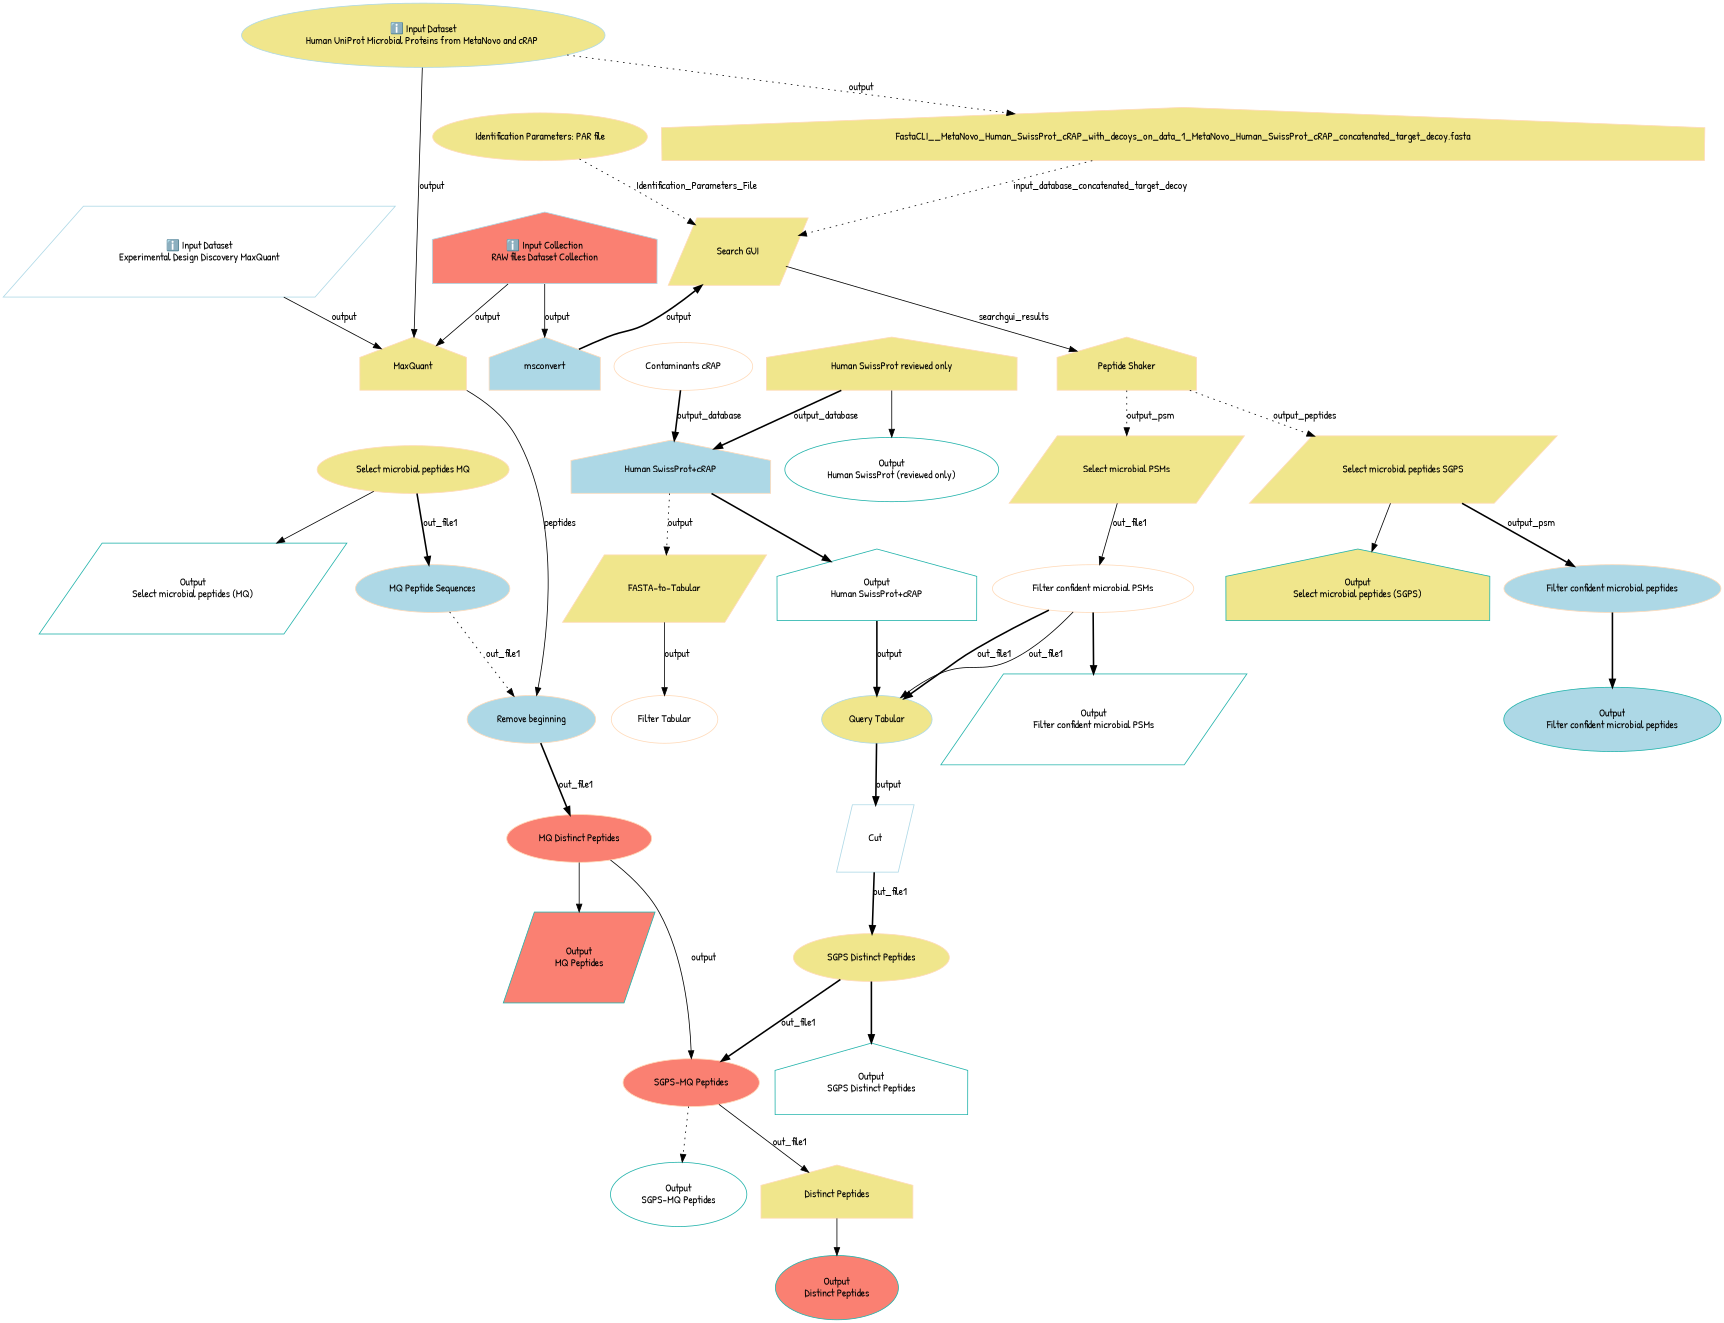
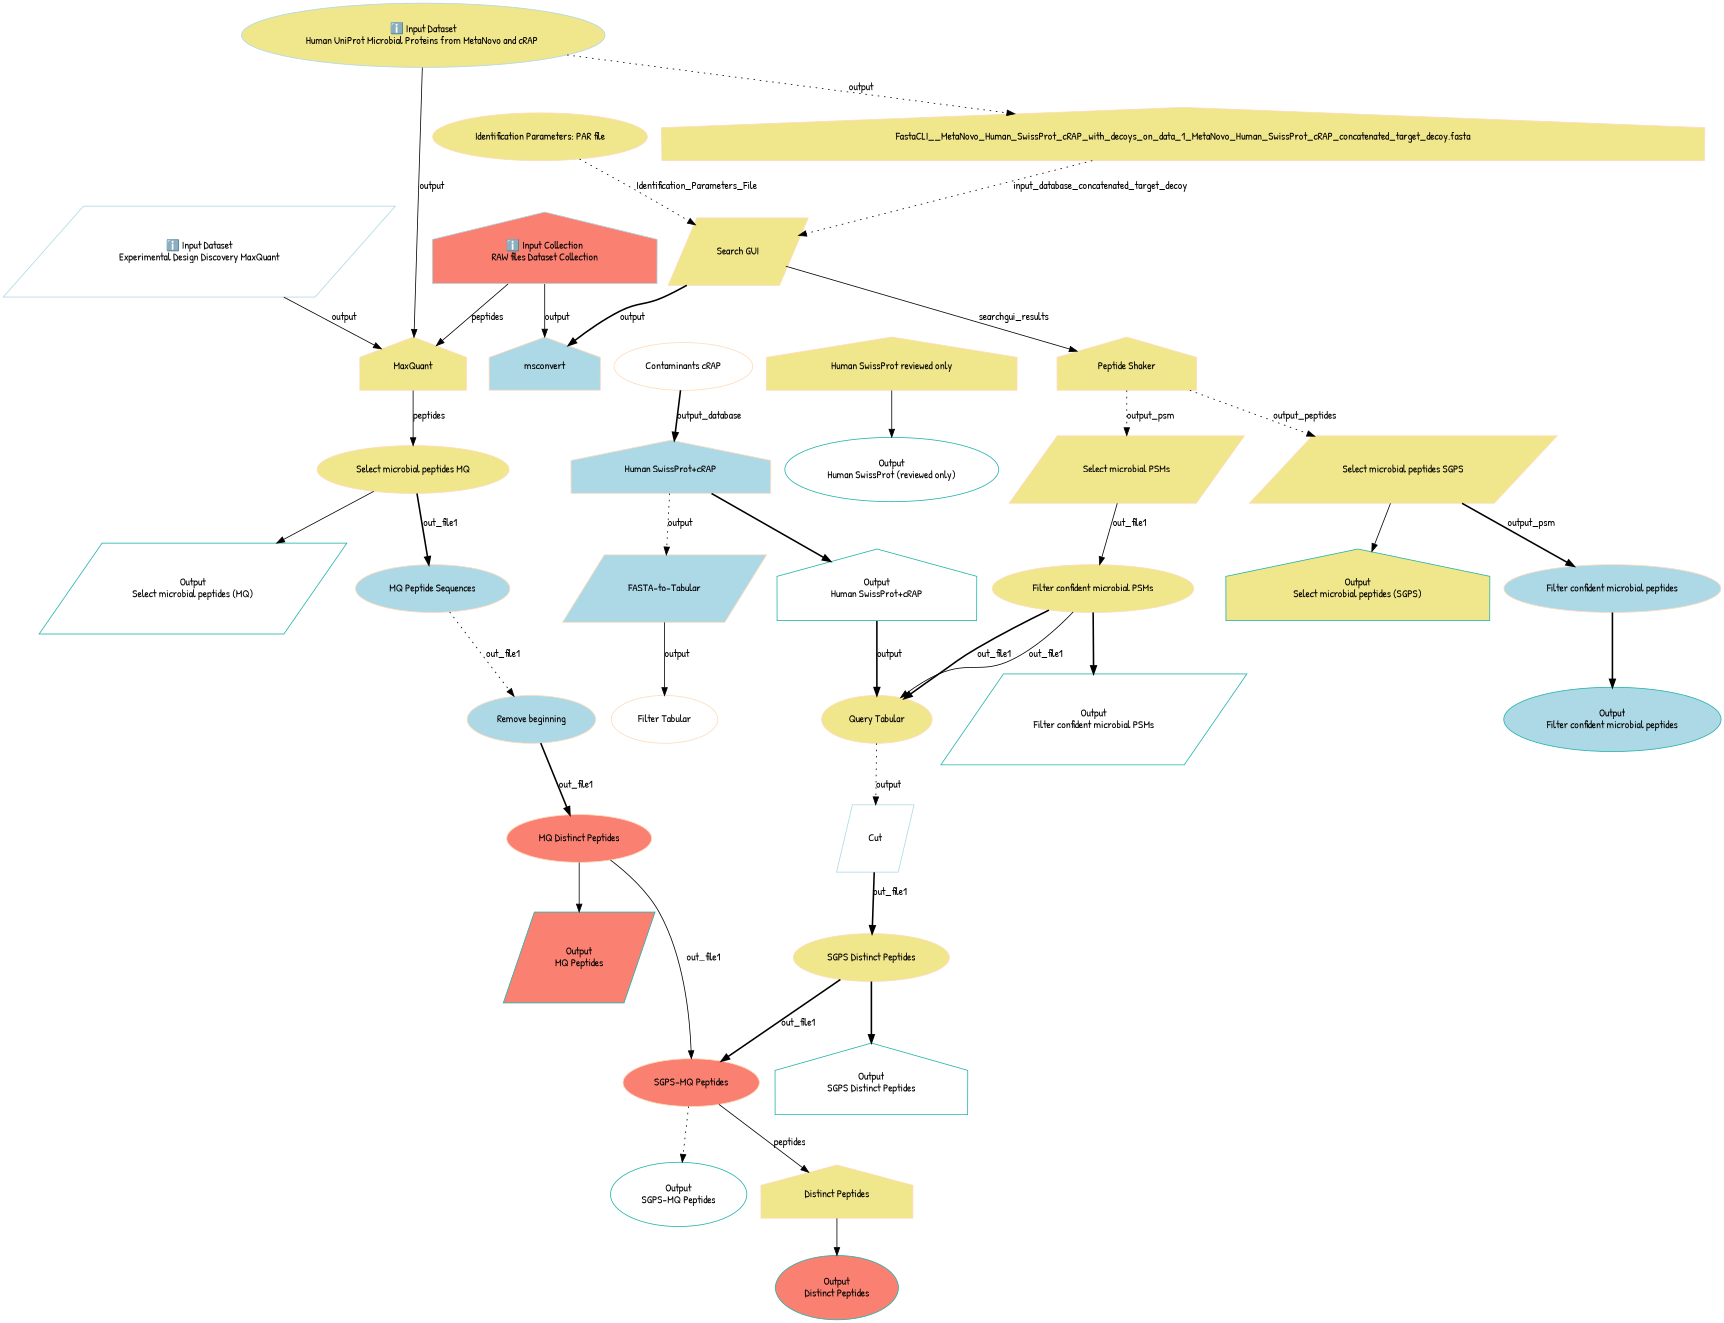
  digraph {
    fontname="Patrick Hand"
    node [color=peachpuff fillcolor=khaki fontname="Patrick Hand" margin="0.2,0.2" shape=ellipse style=filled]
    edge [fontname="Patrick Hand" style=solid]
    n1 [color=lightblue label="ℹ️ Input Dataset\nHuman UniProt Microbial Proteins from MetaNovo and cRAP "]
    n2 [label="FastaCLI__MetaNovo_Human_SwissProt_cRAP_with_decoys_on_data_1_MetaNovo_Human_SwissProt_cRAP_concatenated_target_decoy.fasta" shape=house]
    n3 [label=MaxQuant shape=house]
    n4 [label="Search GUI" shape=parallelogram]
    n5 [label="Select microbial peptides MQ"]
    n6 [label="Identification Parameters: PAR file"]
    n7 [label="Peptide Shaker" shape=house]
    n8 [color=lightblue fillcolor=salmon label="ℹ️ Input Collection\nRAW files Dataset Collection" shape=house]
    n9 [fillcolor=lightblue label=msconvert shape=house]
    n10 [label="Human SwissProt reviewed only" shape=house]
    n11 [color=lightseagreen fillcolor=white label="Output\nHuman SwissProt (reviewed only)"]
    n12 [fillcolor=lightblue label="Human SwissProt+cRAP" shape=house]
    n13 [color=lightseagreen fillcolor=white label="Output\nHuman SwissProt+cRAP" shape=house]
-   n14 [label="FASTA-to-Tabular" shape=parallelogram]
+   n14 [fillcolor=lightblue label="FASTA-to-Tabular" shape=parallelogram]
    n15 [fillcolor=white label="Contaminants cRAP"]
    n16 [color=lightblue fillcolor=white label="ℹ️ Input Dataset\nExperimental Design Discovery MaxQuant" shape=parallelogram]
-   n17 [color=lightblue label="Query Tabular"]
+   n17 [label="Query Tabular"]
    n18 [fillcolor=white label="Filter Tabular"]
    n19 [color=lightseagreen fillcolor=white label="Output\nSelect microbial peptides (MQ)" shape=parallelogram]
    n20 [fillcolor=lightblue label="MQ Peptide Sequences"]
    n21 [label="Select microbial peptides SGPS" shape=parallelogram]
    n22 [label="Select microbial PSMs" shape=parallelogram]
    n23 [fillcolor=lightblue label="Remove beginning"]
    n24 [color=lightseagreen label="Output\nSelect microbial peptides (SGPS)" shape=house]
    n25 [fillcolor=lightblue label="Filter confident microbial peptides"]
-   n26 [fillcolor=white label="Filter confident microbial PSMs"]
+   n26 [label="Filter confident microbial PSMs"]
    n27 [color=lightblue fillcolor=white label=Cut shape=parallelogram]
    n28 [fillcolor=salmon label="MQ Distinct Peptides"]
    n29 [color=lightseagreen fillcolor=lightblue label="Output\nFilter confident microbial peptides"]
    n30 [color=lightseagreen fillcolor=white label="Output\nFilter confident microbial PSMs" shape=parallelogram]
    n31 [color=lightseagreen fillcolor=salmon label="Output\nMQ Peptides" shape=parallelogram]
    n32 [fillcolor=salmon label="SGPS-MQ Peptides"]
    n33 [color=lightseagreen fillcolor=white label="Output\nSGPS-MQ Peptides"]
    n34 [label="Distinct Peptides" shape=house]
    n35 [label="SGPS Distinct Peptides"]
    n36 [color=lightseagreen fillcolor=white label="Output\nSGPS Distinct Peptides" shape=house]
    n37 [color=lightseagreen fillcolor=salmon label="Output\nDistinct Peptides"]
    n1 -> n2 [label=output style=dotted]
    n1 -> n3 [label=output]
    n2 -> n4 [label=input_database_concatenated_target_decoy style=dotted]
-   n3 -> n23 [label=peptides]
+   n3 -> n5 [label=peptides]
    n4 -> n7 [label=searchgui_results]
    n5 -> n19
    n5 -> n20 [label=out_file1 style=bold]
    n6 -> n4 [label=Identification_Parameters_File style=dotted]
    n7 -> n21 [label=output_peptides style=dotted]
    n7 -> n22 [label=output_psm style=dotted]
-   n8 -> n3 [label=output]
+   n8 -> n3 [label=peptides]
    n8 -> n9 [label=output]
-   n9 -> n4 [label=output style=bold]
+   n4 -> n9 [label=output style=bold]
    n10 -> n11
-   n10 -> n12 [label=output_database style=bold]
    n12 -> n13 [style=bold]
    n12 -> n14 [label=output style=dotted]
    n13 -> n17 [label=output style=bold]
    n14 -> n18 [label=output]
    n15 -> n12 [label=output_database style=bold]
    n16 -> n3 [label=output]
-   n17 -> n27 [label=output style=bold]
+   n17 -> n27 [label=output style=dotted]
    n20 -> n23 [label=out_file1 style=dotted]
    n21 -> n24
    n21 -> n25 [label=output_psm style=bold]
    n22 -> n26 [label=out_file1]
    n23 -> n28 [label=out_file1 style=bold]
    n25 -> n29 [style=bold]
    n26 -> n17 [label=out_file1 style=bold]
    n26 -> n17 [label=out_file1]
    n26 -> n30 [style=bold]
    n27 -> n35 [label=out_file1 style=bold]
    n28 -> n31
-   n28 -> n32 [label=output]
+   n28 -> n32 [label=out_file1]
    n32 -> n33 [style=dotted]
-   n32 -> n34 [label=out_file1]
+   n32 -> n34 [label=peptides]
    n34 -> n37
    n35 -> n32 [label=out_file1 style=bold]
    n35 -> n36 [style=bold]
  }
